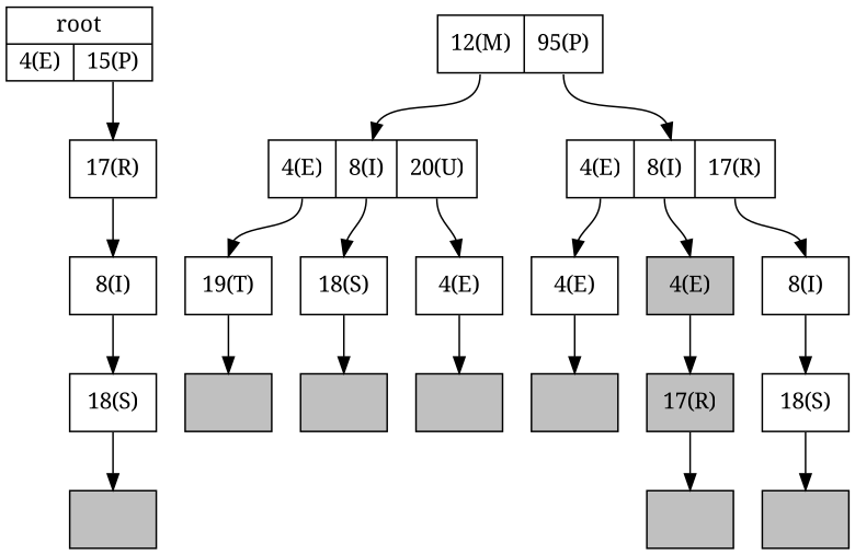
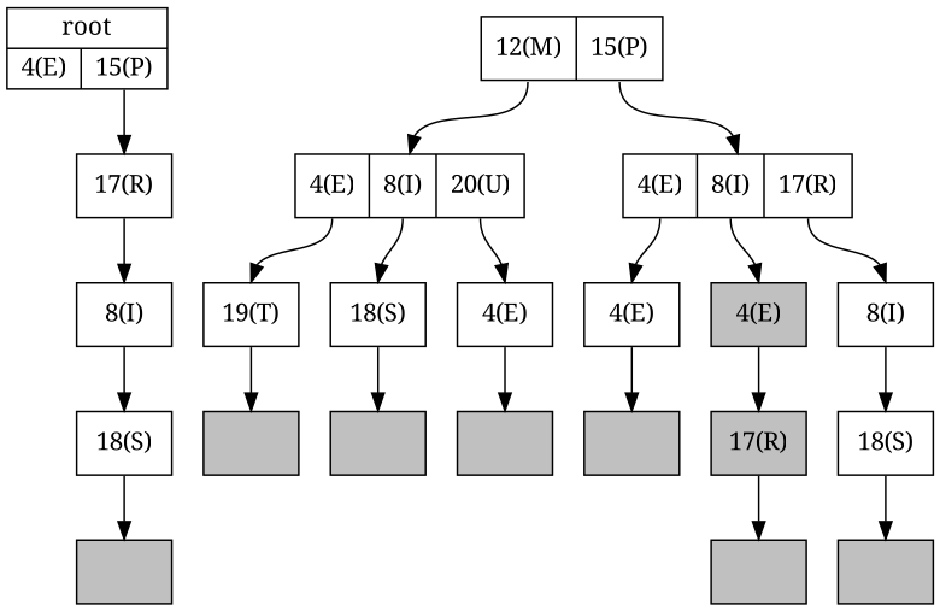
  digraph {
    fontname="Noto Serif"
    node [fontname="Noto Serif" shape=record]
    edge [fontname="Noto Serif" headport=n tailport="E:s"]
    n1 [label="{root|{<E>4(E)|<P>15(P)}}"]
    n2 [label="{{<R>17(R)}}"]
-   n3 [label="{{<M>12(M)|<P>95(P)}}"]
+   n3 [label="{{<M>12(M)|<P>15(P)}}"]
    n4 [label="{{<E>4(E)|<I>8(I)|<U>20(U)}}"]
    n5 [label="{{<E>4(E)|<I>8(I)|<R>17(R)}}"]
    n6 [label="{{<I>8(I)}}"]
    n7 [label="{{<T>19(T)}}"]
    n8 [label="{{<S>18(S)}}"]
    n9 [label="{{<E>4(E)}}"]
    n10 [label="{{<E>4(E)}}"]
    n11 [fillcolor=grey label="{{<E>4(E)}}" style=filled]
    n12 [label="{{<I>8(I)}}"]
    n13 [label="{{<S>18(S)}}"]
    n14 [fillcolor=grey label="{}" style=filled]
    n15 [fillcolor=grey label="{}" style=filled]
    n16 [fillcolor=grey label="{}" style=filled]
    n17 [fillcolor=grey label="{}" style=filled]
    n18 [fillcolor=grey label="{{<R>17(R)}}" style=filled]
    n19 [label="{{<S>18(S)}}"]
    n20 [fillcolor=grey label="{}" style=filled]
    n21 [fillcolor=grey label="{}" style=filled]
    n22 [fillcolor=grey label="{}" style=filled]
    n1 -> n2 [tailport="P:s"]
    n2 -> n6 [tailport="R:s"]
    n3 -> n4 [tailport="M:s"]
    n3 -> n5 [tailport="P:s"]
    n4 -> n7
    n4 -> n8 [tailport="I:s"]
    n4 -> n9 [tailport="U:s"]
    n5 -> n10
    n5 -> n11 [tailport="I:s"]
    n5 -> n12 [tailport="R:s"]
    n6 -> n13 [tailport="I:s"]
    n7 -> n14 [tailport="T:s"]
    n8 -> n15 [tailport="S:s"]
    n9 -> n16
    n10 -> n17
    n11 -> n18
    n12 -> n19 [tailport="I:s"]
    n13 -> n22 [tailport="S:s"]
    n18 -> n20 [tailport="R:s"]
    n19 -> n21 [tailport="S:s"]
  }
